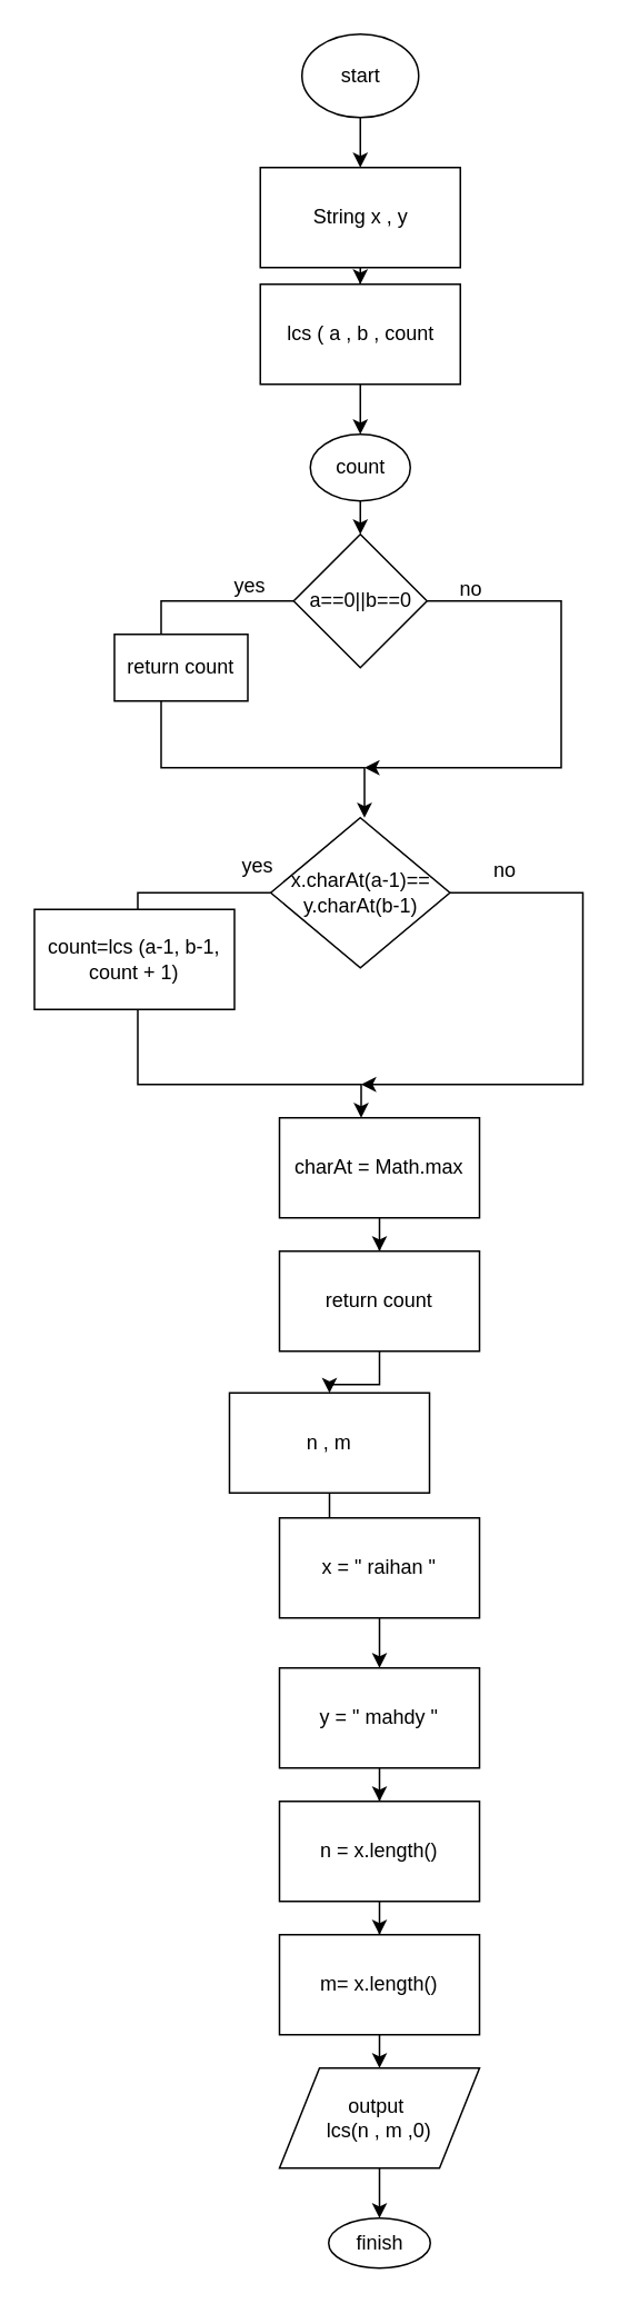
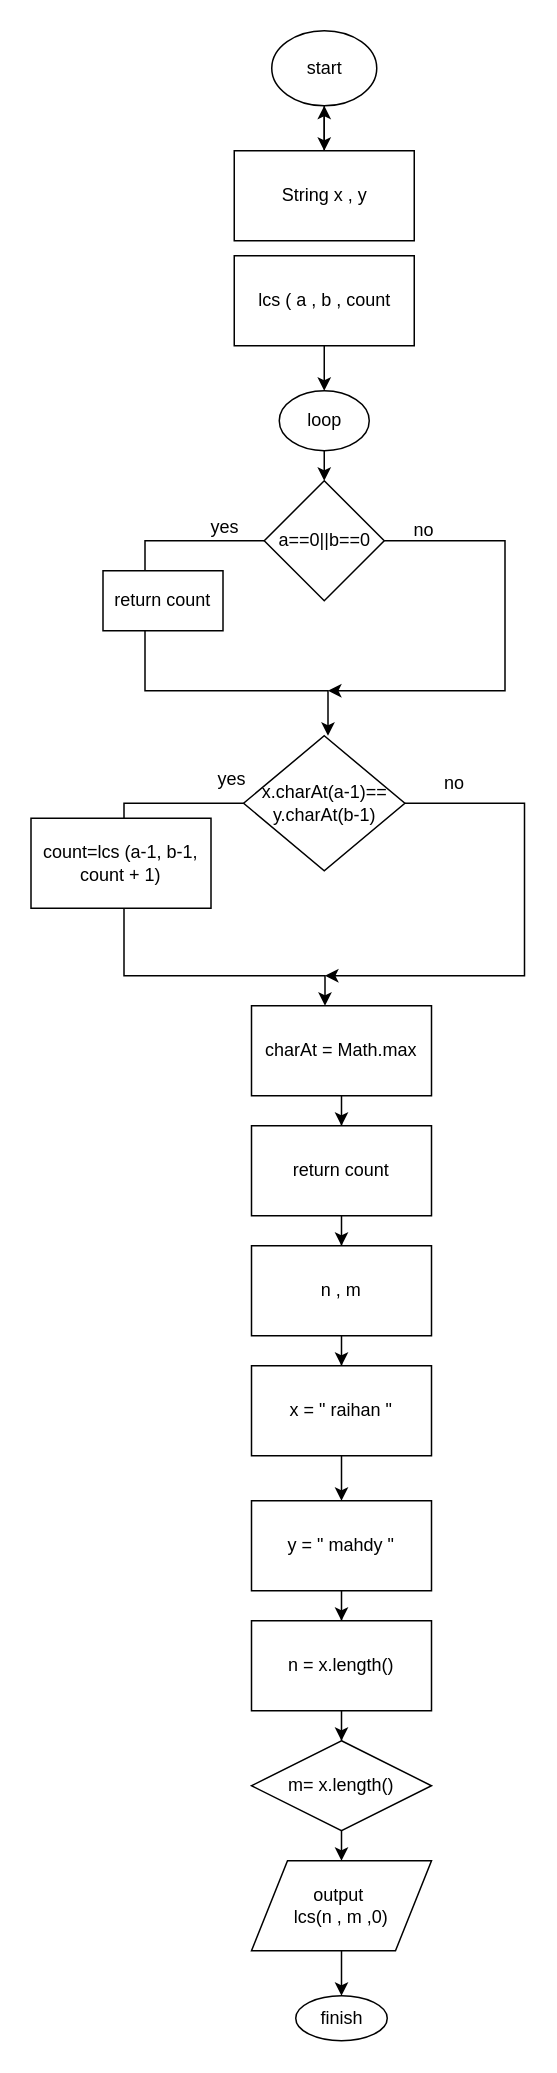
  <mxCell id="0" />
  <mxCell id="1" parent="0" />
  <mxCell id="2" value="" style="edgeStyle=orthogonalEdgeStyle;rounded=0;orthogonalLoop=1;jettySize=auto;html=1;" parent="1" source="3" edge="1"><mxGeometry relative="1" as="geometry"><mxPoint x="215.5" y="100" as="targetPoint" /></mxGeometry></mxCell>
  <mxCell id="3" value="start" style="ellipse;whiteSpace=wrap;html=1;" parent="1" vertex="1"><mxGeometry x="180.5" width="70" height="50" as="geometry" y="20" /></mxCell>
- <mxCell id="4" value="" style="edgeStyle=orthogonalEdgeStyle;rounded=0;orthogonalLoop=1;jettySize=auto;html=1;" parent="1" source="5" target="7" edge="1"><mxGeometry relative="1" as="geometry" /></mxCell>
+ <mxCell id="4" value="" style="edgeStyle=orthogonalEdgeStyle;rounded=0;orthogonalLoop=1;jettySize=auto;html=1;" parent="1" source="5" target="3" edge="1"><mxGeometry relative="1" as="geometry" /></mxCell>
  <mxCell id="5" value="String x , y" style="rounded=0;whiteSpace=wrap;html=1;" parent="1" vertex="1"><mxGeometry x="155.5" y="100" width="120" height="60" as="geometry" /></mxCell>
  <mxCell id="6" value="" style="edgeStyle=orthogonalEdgeStyle;rounded=0;orthogonalLoop=1;jettySize=auto;html=1;" parent="1" source="7" edge="1"><mxGeometry relative="1" as="geometry"><mxPoint x="215.5" y="260" as="targetPoint" /></mxGeometry></mxCell>
  <mxCell id="7" value="lcs ( a , b , count" style="rounded=0;whiteSpace=wrap;html=1;" parent="1" vertex="1"><mxGeometry x="155.5" y="170" width="120" height="60" as="geometry" /></mxCell>
  <mxCell id="8" value="" style="edgeStyle=orthogonalEdgeStyle;rounded=0;orthogonalLoop=1;jettySize=auto;html=1;" parent="1" source="9" edge="1"><mxGeometry relative="1" as="geometry"><mxPoint x="215.5" y="320" as="targetPoint" /></mxGeometry></mxCell>
- <mxCell id="9" value="count" style="ellipse;whiteSpace=wrap;html=1;" parent="1" vertex="1"><mxGeometry x="185.5" y="260" width="60" height="40" as="geometry" /></mxCell>
+ <mxCell id="9" value="loop" style="ellipse;whiteSpace=wrap;html=1;" parent="1" vertex="1"><mxGeometry x="185.5" y="260" width="60" height="40" as="geometry" /></mxCell>
  <mxCell id="10" value="" style="edgeStyle=orthogonalEdgeStyle;rounded=0;orthogonalLoop=1;jettySize=auto;html=1;" parent="1" source="12" edge="1"><mxGeometry relative="1" as="geometry"><mxPoint x="218" y="490" as="targetPoint" /><Array as="points"><mxPoint x="96" y="360" /><mxPoint x="96" y="460" /></Array></mxGeometry></mxCell>
  <mxCell id="11" value="" style="edgeStyle=orthogonalEdgeStyle;rounded=0;orthogonalLoop=1;jettySize=auto;html=1;" parent="1" source="12" edge="1"><mxGeometry relative="1" as="geometry"><mxPoint x="218" y="460" as="targetPoint" /><Array as="points"><mxPoint x="336" y="360" /><mxPoint x="336" y="460" /></Array></mxGeometry></mxCell>
  <mxCell id="12" value="a==0||b==0" style="rhombus;whiteSpace=wrap;html=1;" parent="1" vertex="1"><mxGeometry x="175.5" y="320" width="80" height="80" as="geometry" /></mxCell>
  <mxCell id="13" value="yes" style="text;html=1;align=center;verticalAlign=middle;resizable=0;points=[];autosize=1;" parent="1" vertex="1"><mxGeometry x="134" y="341" width="30" height="20" as="geometry" /></mxCell>
  <mxCell id="14" value="no&amp;nbsp; &amp;nbsp; &amp;nbsp; &amp;nbsp; &amp;nbsp; &amp;nbsp; &amp;nbsp;&amp;nbsp;" style="text;html=1;align=center;verticalAlign=middle;resizable=0;points=[];autosize=1;" parent="1" vertex="1"><mxGeometry x="265" y="343" width="80" height="20" as="geometry" /></mxCell>
  <mxCell id="15" value="return count" style="rounded=0;whiteSpace=wrap;html=1;" parent="1" vertex="1"><mxGeometry x="68" y="380" width="80" height="40" as="geometry" /></mxCell>
  <mxCell id="16" value="" style="edgeStyle=orthogonalEdgeStyle;rounded=0;orthogonalLoop=1;jettySize=auto;html=1;" parent="1" source="18" edge="1"><mxGeometry relative="1" as="geometry"><mxPoint x="216" y="670" as="targetPoint" /><Array as="points"><mxPoint x="82" y="535" /><mxPoint x="82" y="650" /><mxPoint x="216" y="650" /></Array></mxGeometry></mxCell>
  <mxCell id="17" value="" style="edgeStyle=orthogonalEdgeStyle;rounded=0;orthogonalLoop=1;jettySize=auto;html=1;" parent="1" source="18" edge="1"><mxGeometry relative="1" as="geometry"><mxPoint x="216" y="650" as="targetPoint" /><Array as="points"><mxPoint x="349" y="535" /><mxPoint x="349" y="650" /></Array></mxGeometry></mxCell>
  <mxCell id="18" value="x.charAt(a-1)==&lt;br&gt;y.charAt(b-1)" style="rhombus;whiteSpace=wrap;html=1;" parent="1" vertex="1"><mxGeometry x="161.75" y="490" width="107.5" height="90" as="geometry" /></mxCell>
  <mxCell id="19" value="yes&amp;nbsp;&amp;nbsp;" style="text;html=1;align=center;verticalAlign=middle;resizable=0;points=[];autosize=1;" parent="1" vertex="1"><mxGeometry x="137" y="509" width="40" height="20" as="geometry" /></mxCell>
  <mxCell id="20" value="no&amp;nbsp; &amp;nbsp; &amp;nbsp; &amp;nbsp; &amp;nbsp;" style="text;html=1;align=center;verticalAlign=middle;resizable=0;points=[];autosize=1;" parent="1" vertex="1"><mxGeometry x="287" y="512" width="60" height="20" as="geometry" /></mxCell>
  <mxCell id="21" value="count=lcs (a-1, b-1,&lt;br&gt;count + 1)" style="rounded=0;whiteSpace=wrap;html=1;" parent="1" vertex="1"><mxGeometry x="20" y="545" width="120" height="60" as="geometry" /></mxCell>
  <mxCell id="22" value="" style="edgeStyle=orthogonalEdgeStyle;rounded=0;orthogonalLoop=1;jettySize=auto;html=1;" parent="1" source="23" target="25" edge="1"><mxGeometry relative="1" as="geometry" /></mxCell>
  <mxCell id="23" value="charAt = Math.max" style="rounded=0;whiteSpace=wrap;html=1;" parent="1" vertex="1"><mxGeometry x="167" y="670" width="120" height="60" as="geometry" /></mxCell>
  <mxCell id="24" value="" style="edgeStyle=orthogonalEdgeStyle;rounded=0;orthogonalLoop=1;jettySize=auto;html=1;" parent="1" source="25" target="27" edge="1"><mxGeometry relative="1" as="geometry" /></mxCell>
  <mxCell id="25" value="return count" style="rounded=0;whiteSpace=wrap;html=1;" parent="1" vertex="1"><mxGeometry x="167" y="750" width="120" height="60" as="geometry" /></mxCell>
  <mxCell id="26" value="" style="edgeStyle=orthogonalEdgeStyle;rounded=0;orthogonalLoop=1;jettySize=auto;html=1;" parent="1" source="27" target="29" edge="1"><mxGeometry relative="1" as="geometry" /></mxCell>
- <mxCell id="27" value="n , m" style="rounded=0;whiteSpace=wrap;html=1;" parent="1" vertex="1"><mxGeometry x="137" y="835" width="120" height="60" as="geometry" /></mxCell>
+ <mxCell id="27" value="n , m" style="rounded=0;whiteSpace=wrap;html=1;" parent="1" vertex="1"><mxGeometry x="167" y="830" width="120" height="60" as="geometry" /></mxCell>
  <mxCell id="28" value="" style="edgeStyle=orthogonalEdgeStyle;rounded=0;orthogonalLoop=1;jettySize=auto;html=1;" parent="1" source="29" target="31" edge="1"><mxGeometry relative="1" as="geometry" /></mxCell>
  <mxCell id="29" value="x = &quot; raihan &quot;" style="rounded=0;whiteSpace=wrap;html=1;" parent="1" vertex="1"><mxGeometry x="167" y="910" width="120" height="60" as="geometry" /></mxCell>
  <mxCell id="30" value="" style="edgeStyle=orthogonalEdgeStyle;rounded=0;orthogonalLoop=1;jettySize=auto;html=1;" parent="1" source="31" target="33" edge="1"><mxGeometry relative="1" as="geometry" /></mxCell>
  <mxCell id="31" value="y = &quot; mahdy &quot;" style="rounded=0;whiteSpace=wrap;html=1;" parent="1" vertex="1"><mxGeometry x="167" y="1000" width="120" height="60" as="geometry" /></mxCell>
  <mxCell id="32" value="" style="edgeStyle=orthogonalEdgeStyle;rounded=0;orthogonalLoop=1;jettySize=auto;html=1;" parent="1" source="33" target="35" edge="1"><mxGeometry relative="1" as="geometry" /></mxCell>
  <mxCell id="33" value="n = x.length()" style="rounded=0;whiteSpace=wrap;html=1;" parent="1" vertex="1"><mxGeometry x="167" y="1080" width="120" height="60" as="geometry" /></mxCell>
  <mxCell id="34" value="" style="edgeStyle=orthogonalEdgeStyle;rounded=0;orthogonalLoop=1;jettySize=auto;html=1;" parent="1" source="35" edge="1"><mxGeometry relative="1" as="geometry"><mxPoint x="227" y="1240" as="targetPoint" /></mxGeometry></mxCell>
- <mxCell id="35" value="m= x.length()" style="rounded=0;whiteSpace=wrap;html=1;" parent="1" vertex="1"><mxGeometry x="167" y="1160" width="120" height="60" as="geometry" /></mxCell>
+ <mxCell id="35" value="m= x.length()" style="rhombus;whiteSpace=wrap;html=1;" parent="1" vertex="1"><mxGeometry x="167" y="1160" width="120" height="60" as="geometry" /></mxCell>
  <mxCell id="36" value="" style="edgeStyle=orthogonalEdgeStyle;rounded=0;orthogonalLoop=1;jettySize=auto;html=1;" parent="1" source="37" edge="1"><mxGeometry relative="1" as="geometry"><mxPoint x="227" y="1330" as="targetPoint" /></mxGeometry></mxCell>
  <mxCell id="37" value="output&amp;nbsp;&lt;br&gt;lcs(n , m ,0)" style="shape=parallelogram;perimeter=parallelogramPerimeter;whiteSpace=wrap;html=1;" parent="1" vertex="1"><mxGeometry x="167" y="1240" width="120" height="60" as="geometry" /></mxCell>
  <mxCell id="38" value="finish" style="ellipse;whiteSpace=wrap;html=1;" parent="1" vertex="1"><mxGeometry x="196.5" y="1330" width="61" height="30" as="geometry" /></mxCell>
